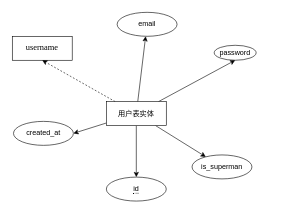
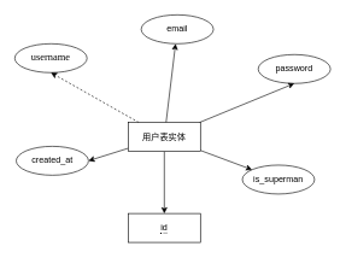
  <mxCell id="0" />
  <mxCell id="1" parent="0" />
- <mxCell id="2" value="&lt;span style=&quot;color: rgb(0, 0, 0);&quot;&gt;password&lt;/span&gt;" style="ellipse;whiteSpace=wrap;html=1;align=center;" parent="1" vertex="1"><mxGeometry x="357" y="75" width="70" height="25" as="geometry" /></mxCell>
+ <mxCell id="2" value="&lt;span style=&quot;color: rgb(0, 0, 0);&quot;&gt;password&lt;/span&gt;" style="ellipse;whiteSpace=wrap;html=1;align=center;" parent="1" vertex="1"><mxGeometry x="357" y="75" width="100" height="40" as="geometry" /></mxCell>
  <mxCell id="3" value="&lt;span style=&quot;color: rgb(0, 0, 0);&quot;&gt;email&lt;/span&gt;" style="ellipse;whiteSpace=wrap;html=1;align=center;" parent="1" vertex="1"><mxGeometry x="195" y="20" width="100" height="40" as="geometry" /></mxCell>
- <mxCell id="4" value="&lt;p class=&quot;MsoNormal&quot;&gt;&lt;span style=&quot;mso-spacerun:'yes';font-family:宋体;font-size:10.5pt;&lt;br/&gt;mso-font-kerning:1.0pt;&quot;&gt;username&lt;/span&gt;&lt;/p&gt;" style="whiteSpace=wrap;html=1;align=center;rounded=0;" parent="1" vertex="1"><mxGeometry x="20" y="60" width="100" height="40" as="geometry" /></mxCell>
+ <mxCell id="4" value="&lt;p class=&quot;MsoNormal&quot;&gt;&lt;span style=&quot;mso-spacerun:'yes';font-family:宋体;font-size:10.5pt;&lt;br/&gt;mso-font-kerning:1.0pt;&quot;&gt;username&lt;/span&gt;&lt;/p&gt;" style="ellipse;whiteSpace=wrap;html=1;align=center;" parent="1" vertex="1"><mxGeometry x="20" y="60" width="100" height="40" as="geometry" /></mxCell>
  <mxCell id="5" value="&lt;span style=&quot;color: rgb(0, 0, 0);&quot;&gt;created_at&lt;/span&gt;" style="ellipse;whiteSpace=wrap;html=1;align=center;" parent="1" vertex="1"><mxGeometry x="22" y="202" width="100" height="40" as="geometry" /></mxCell>
- <mxCell id="6" value="&lt;span style=&quot;color: rgb(0, 0, 0);&quot;&gt;is_superman&lt;/span&gt;" style="ellipse;whiteSpace=wrap;html=1;align=center;" parent="1" vertex="1"><mxGeometry x="320" y="258" width="100" height="40" as="geometry" /></mxCell>
+ <mxCell id="6" value="&lt;span style=&quot;color: rgb(0, 0, 0);&quot;&gt;is_superman&lt;/span&gt;" style="ellipse;whiteSpace=wrap;html=1;align=center;" parent="1" vertex="1"><mxGeometry x="335" y="228" width="100" height="40" as="geometry" /></mxCell>
  <mxCell id="7" style="edgeStyle=none;html=1;entryX=0.5;entryY=1;entryDx=0;entryDy=0;" parent="1" source="13" target="2" edge="1"><mxGeometry relative="1" as="geometry" /></mxCell>
  <mxCell id="8" style="edgeStyle=none;html=1;" parent="1" source="13" target="3" edge="1"><mxGeometry relative="1" as="geometry" /></mxCell>
  <mxCell id="9" style="edgeStyle=none;html=1;entryX=0.5;entryY=1;entryDx=0;entryDy=0;dashed=1;" parent="1" source="13" target="4" edge="1"><mxGeometry relative="1" as="geometry" /></mxCell>
  <mxCell id="10" style="edgeStyle=none;html=1;entryX=1;entryY=0.5;entryDx=0;entryDy=0;" parent="1" source="13" target="5" edge="1"><mxGeometry relative="1" as="geometry" /></mxCell>
  <mxCell id="11" style="edgeStyle=none;html=1;" parent="1" source="13" target="6" edge="1"><mxGeometry relative="1" as="geometry" /></mxCell>
  <mxCell id="12" style="edgeStyle=none;html=1;entryX=0.5;entryY=0;entryDx=0;entryDy=0;" parent="1" source="13" target="14" edge="1"><mxGeometry relative="1" as="geometry"><mxPoint x="227" y="285" as="targetPoint" /></mxGeometry></mxCell>
  <mxCell id="13" value="用户表实体" style="whiteSpace=wrap;html=1;align=center;" parent="1" vertex="1"><mxGeometry x="177" y="169" width="100" height="40" as="geometry" /></mxCell>
- <mxCell id="14" value="&lt;span style=&quot;border-bottom: 1px dotted&quot;&gt;id&lt;/span&gt;" style="ellipse;whiteSpace=wrap;html=1;align=center;" vertex="1" parent="1"><mxGeometry x="177" y="295" width="100" height="40" as="geometry" /></mxCell>
+ <mxCell id="14" value="&lt;span style=&quot;border-bottom: 1px dotted&quot;&gt;id&lt;/span&gt;" style="whiteSpace=wrap;html=1;align=center;rounded=0;" vertex="1" parent="1"><mxGeometry x="177" y="295" width="100" height="40" as="geometry" /></mxCell>
